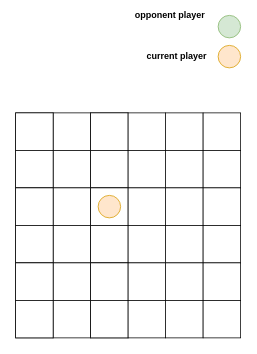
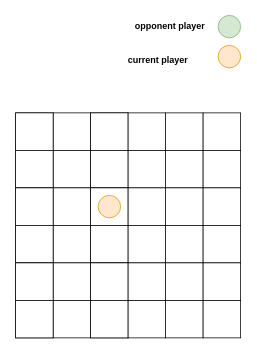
  <mxCell id="0" />
  <mxCell id="1" parent="0" />
  <mxCell id="2" value="" style="group" vertex="1" connectable="0" parent="1"><mxGeometry x="20" y="150" width="300" height="300" as="geometry" /></mxCell>
  <mxCell id="3" value="" style="rounded=0;whiteSpace=wrap;html=1;" vertex="1" parent="2"><mxGeometry width="50" height="50" as="geometry" /></mxCell>
  <mxCell id="4" value="" style="rounded=0;whiteSpace=wrap;html=1;" vertex="1" parent="2"><mxGeometry x="50" width="50" height="50" as="geometry" /></mxCell>
  <mxCell id="5" value="" style="rounded=0;whiteSpace=wrap;html=1;" vertex="1" parent="2"><mxGeometry x="100" width="50" height="50" as="geometry" /></mxCell>
  <mxCell id="6" value="" style="rounded=0;whiteSpace=wrap;html=1;" vertex="1" parent="2"><mxGeometry x="100" width="50" height="50" as="geometry" /></mxCell>
  <mxCell id="7" value="" style="rounded=0;whiteSpace=wrap;html=1;" vertex="1" parent="2"><mxGeometry width="50" height="50" as="geometry" /></mxCell>
  <mxCell id="8" value="" style="rounded=0;whiteSpace=wrap;html=1;" vertex="1" parent="2"><mxGeometry x="200" width="50" height="50" as="geometry" /></mxCell>
  <mxCell id="9" value="" style="rounded=0;whiteSpace=wrap;html=1;" vertex="1" parent="2"><mxGeometry x="250" width="50" height="50" as="geometry" /></mxCell>
  <mxCell id="10" value="" style="rounded=0;whiteSpace=wrap;html=1;" vertex="1" parent="2"><mxGeometry x="150" width="50" height="50" as="geometry" /></mxCell>
  <mxCell id="11" value="" style="rounded=0;whiteSpace=wrap;html=1;" vertex="1" parent="2"><mxGeometry y="50" width="50" height="50" as="geometry" /></mxCell>
  <mxCell id="12" value="" style="rounded=0;whiteSpace=wrap;html=1;" vertex="1" parent="2"><mxGeometry x="50" y="50" width="50" height="50" as="geometry" /></mxCell>
  <mxCell id="13" value="" style="rounded=0;whiteSpace=wrap;html=1;" vertex="1" parent="2"><mxGeometry x="100" y="50" width="50" height="50" as="geometry" /></mxCell>
  <mxCell id="14" value="" style="rounded=0;whiteSpace=wrap;html=1;" vertex="1" parent="2"><mxGeometry x="100" y="50" width="50" height="50" as="geometry" /></mxCell>
  <mxCell id="15" value="" style="rounded=0;whiteSpace=wrap;html=1;" vertex="1" parent="2"><mxGeometry y="50" width="50" height="50" as="geometry" /></mxCell>
  <mxCell id="16" value="" style="rounded=0;whiteSpace=wrap;html=1;" vertex="1" parent="2"><mxGeometry x="200" y="50" width="50" height="50" as="geometry" /></mxCell>
  <mxCell id="17" value="" style="rounded=0;whiteSpace=wrap;html=1;" vertex="1" parent="2"><mxGeometry x="250" y="50" width="50" height="50" as="geometry" /></mxCell>
  <mxCell id="18" value="" style="rounded=0;whiteSpace=wrap;html=1;" vertex="1" parent="2"><mxGeometry x="150" y="50" width="50" height="50" as="geometry" /></mxCell>
  <mxCell id="19" value="" style="rounded=0;whiteSpace=wrap;html=1;" vertex="1" parent="2"><mxGeometry y="100" width="50" height="50" as="geometry" /></mxCell>
  <mxCell id="20" value="" style="rounded=0;whiteSpace=wrap;html=1;" vertex="1" parent="2"><mxGeometry x="50" y="100" width="50" height="50" as="geometry" /></mxCell>
  <mxCell id="21" value="" style="rounded=0;whiteSpace=wrap;html=1;" vertex="1" parent="2"><mxGeometry x="100" y="100" width="50" height="50" as="geometry" /></mxCell>
  <mxCell id="22" value="" style="rounded=0;whiteSpace=wrap;html=1;" vertex="1" parent="2"><mxGeometry x="100" y="100" width="50" height="50" as="geometry" /></mxCell>
  <mxCell id="23" value="" style="rounded=0;whiteSpace=wrap;html=1;" vertex="1" parent="2"><mxGeometry y="100" width="50" height="50" as="geometry" /></mxCell>
  <mxCell id="24" value="" style="rounded=0;whiteSpace=wrap;html=1;" vertex="1" parent="2"><mxGeometry x="200" y="100" width="50" height="50" as="geometry" /></mxCell>
  <mxCell id="25" value="" style="rounded=0;whiteSpace=wrap;html=1;" vertex="1" parent="2"><mxGeometry x="250" y="100" width="50" height="50" as="geometry" /></mxCell>
  <mxCell id="26" value="" style="rounded=0;whiteSpace=wrap;html=1;" vertex="1" parent="2"><mxGeometry x="150" y="100" width="50" height="50" as="geometry" /></mxCell>
  <mxCell id="27" value="" style="rounded=0;whiteSpace=wrap;html=1;" vertex="1" parent="2"><mxGeometry y="150" width="50" height="50" as="geometry" /></mxCell>
  <mxCell id="28" value="" style="rounded=0;whiteSpace=wrap;html=1;" vertex="1" parent="2"><mxGeometry x="50" y="150" width="50" height="50" as="geometry" /></mxCell>
  <mxCell id="29" value="" style="rounded=0;whiteSpace=wrap;html=1;" vertex="1" parent="2"><mxGeometry x="100" y="150" width="50" height="50" as="geometry" /></mxCell>
  <mxCell id="30" value="" style="rounded=0;whiteSpace=wrap;html=1;" vertex="1" parent="2"><mxGeometry x="100" y="150" width="50" height="50" as="geometry" /></mxCell>
  <mxCell id="31" value="" style="rounded=0;whiteSpace=wrap;html=1;" vertex="1" parent="2"><mxGeometry y="150" width="50" height="50" as="geometry" /></mxCell>
  <mxCell id="32" value="" style="rounded=0;whiteSpace=wrap;html=1;" vertex="1" parent="2"><mxGeometry x="200" y="150" width="50" height="50" as="geometry" /></mxCell>
  <mxCell id="33" value="" style="rounded=0;whiteSpace=wrap;html=1;" vertex="1" parent="2"><mxGeometry x="250" y="150" width="50" height="50" as="geometry" /></mxCell>
  <mxCell id="34" value="" style="rounded=0;whiteSpace=wrap;html=1;" vertex="1" parent="2"><mxGeometry x="150" y="150" width="50" height="50" as="geometry" /></mxCell>
  <mxCell id="35" value="" style="rounded=0;whiteSpace=wrap;html=1;" vertex="1" parent="2"><mxGeometry y="200" width="50" height="50" as="geometry" /></mxCell>
  <mxCell id="36" value="" style="rounded=0;whiteSpace=wrap;html=1;" vertex="1" parent="2"><mxGeometry x="50" y="200" width="50" height="50" as="geometry" /></mxCell>
  <mxCell id="37" value="" style="rounded=0;whiteSpace=wrap;html=1;" vertex="1" parent="2"><mxGeometry x="100" y="200" width="50" height="50" as="geometry" /></mxCell>
  <mxCell id="38" value="" style="rounded=0;whiteSpace=wrap;html=1;" vertex="1" parent="2"><mxGeometry x="100" y="200" width="50" height="50" as="geometry" /></mxCell>
  <mxCell id="39" value="" style="rounded=0;whiteSpace=wrap;html=1;" vertex="1" parent="2"><mxGeometry y="200" width="50" height="50" as="geometry" /></mxCell>
  <mxCell id="40" value="" style="rounded=0;whiteSpace=wrap;html=1;" vertex="1" parent="2"><mxGeometry x="200" y="200" width="50" height="50" as="geometry" /></mxCell>
  <mxCell id="41" value="" style="rounded=0;whiteSpace=wrap;html=1;" vertex="1" parent="2"><mxGeometry x="250" y="200" width="50" height="50" as="geometry" /></mxCell>
  <mxCell id="42" value="" style="rounded=0;whiteSpace=wrap;html=1;" vertex="1" parent="2"><mxGeometry x="150" y="200" width="50" height="50" as="geometry" /></mxCell>
  <mxCell id="43" value="" style="rounded=0;whiteSpace=wrap;html=1;" vertex="1" parent="2"><mxGeometry y="250" width="50" height="50" as="geometry" /></mxCell>
  <mxCell id="44" value="" style="rounded=0;whiteSpace=wrap;html=1;" vertex="1" parent="2"><mxGeometry x="50" y="250" width="50" height="50" as="geometry" /></mxCell>
  <mxCell id="45" value="" style="rounded=0;whiteSpace=wrap;html=1;" vertex="1" parent="2"><mxGeometry x="100" y="250" width="50" height="50" as="geometry" /></mxCell>
  <mxCell id="46" value="" style="rounded=0;whiteSpace=wrap;html=1;" vertex="1" parent="2"><mxGeometry x="100" y="250" width="50" height="50" as="geometry" /></mxCell>
  <mxCell id="47" value="" style="rounded=0;whiteSpace=wrap;html=1;" vertex="1" parent="2"><mxGeometry y="250" width="50" height="50" as="geometry" /></mxCell>
  <mxCell id="48" value="" style="rounded=0;whiteSpace=wrap;html=1;" vertex="1" parent="2"><mxGeometry x="200" y="250" width="50" height="50" as="geometry" /></mxCell>
  <mxCell id="49" value="" style="rounded=0;whiteSpace=wrap;html=1;" vertex="1" parent="2"><mxGeometry x="250" y="250" width="50" height="50" as="geometry" /></mxCell>
  <mxCell id="50" value="" style="rounded=0;whiteSpace=wrap;html=1;" vertex="1" parent="2"><mxGeometry x="150" y="250" width="50" height="50" as="geometry" /></mxCell>
  <mxCell id="51" value="" style="ellipse;whiteSpace=wrap;html=1;aspect=fixed;fillColor=#ffe6cc;strokeColor=#d79b00;" vertex="1" parent="2"><mxGeometry x="110" y="110" width="30" height="30" as="geometry" /></mxCell>
  <mxCell id="52" value="" style="ellipse;whiteSpace=wrap;html=1;aspect=fixed;fillColor=#ffe6cc;strokeColor=#d79b00;" vertex="1" parent="1"><mxGeometry x="290" y="60" width="30" height="30" as="geometry" /></mxCell>
- <mxCell id="53" value="&lt;b&gt;current player&lt;/b&gt;" style="text;html=1;strokeColor=none;fillColor=none;align=center;verticalAlign=middle;whiteSpace=wrap;rounded=0;" vertex="1" parent="1"><mxGeometry x="180" y="60" width="110" height="30" as="geometry" /></mxCell>
+ <mxCell id="53" value="&lt;b&gt;current player&lt;/b&gt;" style="text;html=1;strokeColor=none;fillColor=none;align=center;verticalAlign=middle;whiteSpace=wrap;rounded=0;" vertex="1" parent="1"><mxGeometry x="155" y="65" width="110" height="30" as="geometry" /></mxCell>
  <mxCell id="54" value="" style="ellipse;whiteSpace=wrap;html=1;aspect=fixed;fillColor=#d5e8d4;strokeColor=#82b366;" vertex="1" parent="1"><mxGeometry x="290" y="20" width="30" height="30" as="geometry" /></mxCell>
- <mxCell id="55" value="&lt;b&gt;opponent player&lt;/b&gt;" style="text;html=1;strokeColor=none;fillColor=none;align=center;verticalAlign=middle;whiteSpace=wrap;rounded=0;" vertex="1" parent="1"><mxGeometry x="171" y="5" width="110" height="30" as="geometry" /></mxCell>
+ <mxCell id="55" value="&lt;b&gt;opponent player&lt;/b&gt;" style="text;html=1;strokeColor=none;fillColor=none;align=center;verticalAlign=middle;whiteSpace=wrap;rounded=0;" vertex="1" parent="1"><mxGeometry x="171" y="20" width="110" height="30" as="geometry" /></mxCell>
